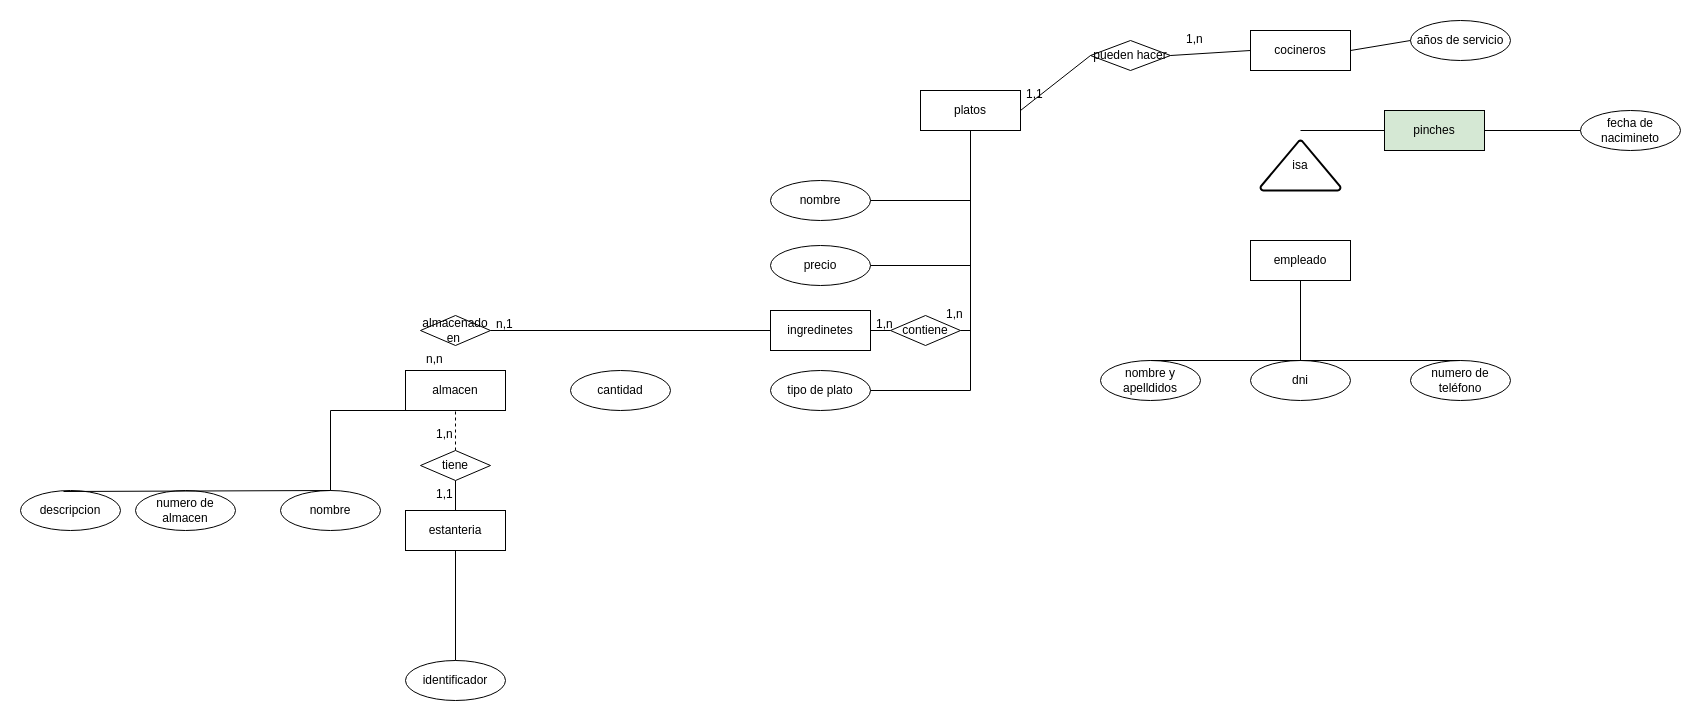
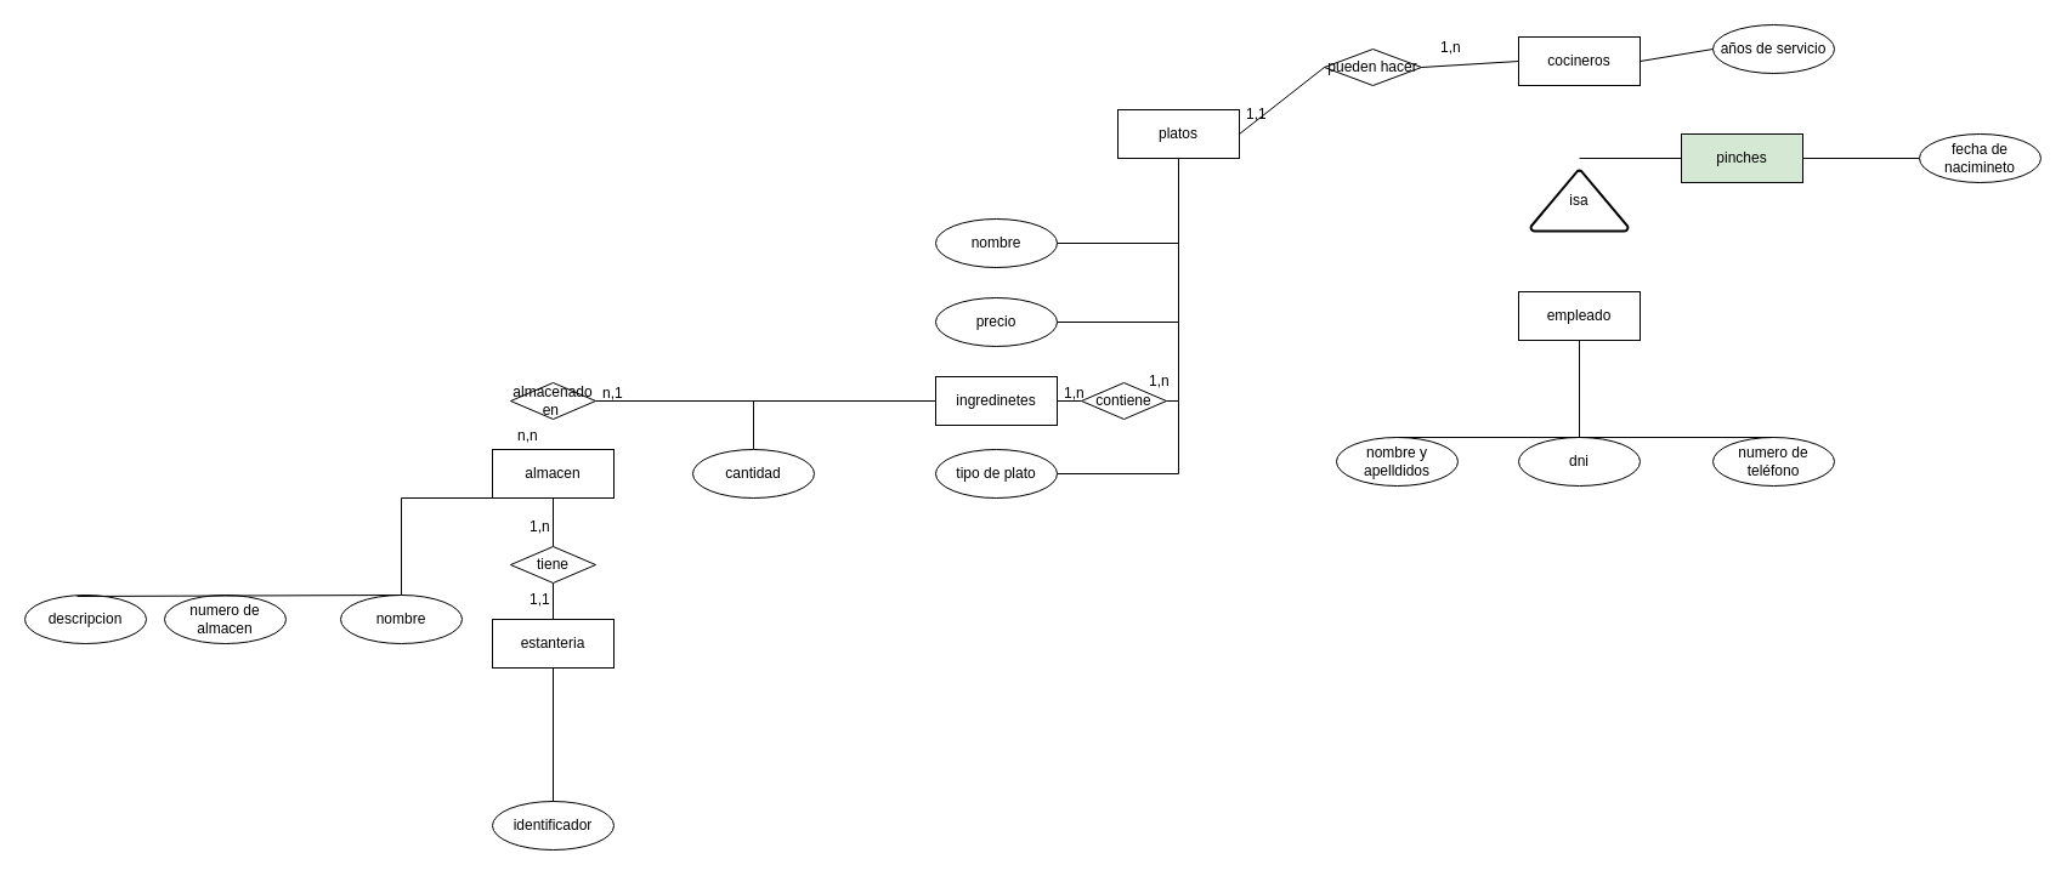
  <mxCell id="0" />
  <mxCell id="1" parent="0" />
  <mxCell id="2" value="empleado" style="whiteSpace=wrap;html=1;align=center;" parent="1" vertex="1"><mxGeometry x="1250" y="240" width="100" height="40" as="geometry" /></mxCell>
  <mxCell id="3" value="nombre y apelldidos" style="ellipse;whiteSpace=wrap;html=1;align=center;" parent="1" vertex="1"><mxGeometry x="1100" y="360" width="100" height="40" as="geometry" /></mxCell>
  <mxCell id="4" value="dni" style="ellipse;whiteSpace=wrap;html=1;align=center;" parent="1" vertex="1"><mxGeometry x="1250" y="360" width="100" height="40" as="geometry" /></mxCell>
  <mxCell id="5" value="numero de teléfono" style="ellipse;whiteSpace=wrap;html=1;align=center;" parent="1" vertex="1"><mxGeometry x="1410" y="360" width="100" height="40" as="geometry" /></mxCell>
  <mxCell id="6" value="" style="endArrow=none;html=1;rounded=0;exitX=0.5;exitY=0;exitDx=0;exitDy=0;entryX=0.5;entryY=1;entryDx=0;entryDy=0;" parent="1" source="3" target="2" edge="1"><mxGeometry relative="1" as="geometry"><mxPoint x="1260" y="450" as="sourcePoint" /><mxPoint x="1420" y="450" as="targetPoint" /><Array as="points"><mxPoint x="1300" y="360" /></Array></mxGeometry></mxCell>
  <mxCell id="7" value="" style="endArrow=none;html=1;rounded=0;exitX=0.5;exitY=0;exitDx=0;exitDy=0;entryX=0.5;entryY=1;entryDx=0;entryDy=0;" parent="1" source="4" target="2" edge="1"><mxGeometry relative="1" as="geometry"><mxPoint x="1160" y="370" as="sourcePoint" /><mxPoint x="1310" y="290" as="targetPoint" /></mxGeometry></mxCell>
  <mxCell id="8" value="" style="endArrow=none;html=1;rounded=0;entryX=0.5;entryY=1;entryDx=0;entryDy=0;exitX=0.5;exitY=0;exitDx=0;exitDy=0;" parent="1" source="5" target="2" edge="1"><mxGeometry relative="1" as="geometry"><mxPoint x="1310" y="370" as="sourcePoint" /><mxPoint x="1310" y="290" as="targetPoint" /><Array as="points"><mxPoint x="1300" y="360" /></Array></mxGeometry></mxCell>
  <mxCell id="9" value="cocineros" style="whiteSpace=wrap;html=1;align=center;" parent="1" vertex="1"><mxGeometry x="1250" y="30" width="100" height="40" as="geometry" /></mxCell>
  <mxCell id="10" value="isa" style="strokeWidth=2;html=1;shape=mxgraph.flowchart.extract_or_measurement;whiteSpace=wrap;" parent="1" vertex="1"><mxGeometry x="1260" y="140" width="80" height="50" as="geometry" /></mxCell>
  <mxCell id="11" value="años de servicio" style="ellipse;whiteSpace=wrap;html=1;align=center;" parent="1" vertex="1"><mxGeometry x="1410" width="100" height="40" as="geometry" y="20" /></mxCell>
  <mxCell id="12" value="" style="endArrow=none;html=1;rounded=0;exitX=1;exitY=0.5;exitDx=0;exitDy=0;entryX=0;entryY=0.5;entryDx=0;entryDy=0;" parent="1" source="9" target="11" edge="1"><mxGeometry relative="1" as="geometry"><mxPoint x="1260" y="250" as="sourcePoint" /><mxPoint x="1420" y="250" as="targetPoint" /></mxGeometry></mxCell>
  <mxCell id="13" value="pinches" style="whiteSpace=wrap;html=1;align=center;fillColor=#d5e8d4;" parent="1" vertex="1"><mxGeometry x="1384" y="110" width="100" height="40" as="geometry" /></mxCell>
  <mxCell id="14" value="fecha de nacimineto" style="ellipse;whiteSpace=wrap;html=1;align=center;" parent="1" vertex="1"><mxGeometry x="1580" y="110" width="100" height="40" as="geometry" /></mxCell>
  <mxCell id="15" value="" style="endArrow=none;html=1;rounded=0;exitX=1;exitY=0.5;exitDx=0;exitDy=0;entryX=0;entryY=0.5;entryDx=0;entryDy=0;" parent="1" source="13" target="14" edge="1"><mxGeometry relative="1" as="geometry"><mxPoint x="1500" y="230" as="sourcePoint" /><mxPoint x="1660" y="230" as="targetPoint" /></mxGeometry></mxCell>
  <mxCell id="16" value="platos" style="whiteSpace=wrap;html=1;align=center;" parent="1" vertex="1"><mxGeometry x="920" y="90" width="100" height="40" as="geometry" /></mxCell>
  <mxCell id="17" value="nombre" style="ellipse;whiteSpace=wrap;html=1;align=center;" parent="1" vertex="1"><mxGeometry x="770" y="180" width="100" height="40" as="geometry" /></mxCell>
  <mxCell id="18" value="precio" style="ellipse;whiteSpace=wrap;html=1;align=center;" parent="1" vertex="1"><mxGeometry x="770" y="245" width="100" height="40" as="geometry" /></mxCell>
  <mxCell id="19" value="tipo de plato" style="ellipse;whiteSpace=wrap;html=1;align=center;" parent="1" vertex="1"><mxGeometry x="770" y="370" width="100" height="40" as="geometry" /></mxCell>
  <mxCell id="20" value="ingredinetes" style="whiteSpace=wrap;html=1;align=center;" parent="1" vertex="1"><mxGeometry x="770" y="310" width="100" height="40" as="geometry" /></mxCell>
  <mxCell id="21" value="contiene" style="shape=rhombus;perimeter=rhombusPerimeter;whiteSpace=wrap;html=1;align=center;" parent="1" vertex="1"><mxGeometry x="890" y="315" width="70" height="30" as="geometry" /></mxCell>
  <mxCell id="22" value="" style="endArrow=none;html=1;rounded=0;exitX=1;exitY=0.5;exitDx=0;exitDy=0;entryX=0.5;entryY=1;entryDx=0;entryDy=0;" parent="1" source="17" target="16" edge="1"><mxGeometry relative="1" as="geometry"><mxPoint x="1010" y="230" as="sourcePoint" /><mxPoint x="1170" y="230" as="targetPoint" /><Array as="points"><mxPoint y="200" x="970" /></Array></mxGeometry></mxCell>
  <mxCell id="23" value="" style="endArrow=none;html=1;rounded=0;exitX=1;exitY=0.5;exitDx=0;exitDy=0;" parent="1" source="18" edge="1"><mxGeometry relative="1" as="geometry"><mxPoint x="880" y="210" as="sourcePoint" /><mxPoint y="130" as="targetPoint" x="970" /><Array as="points"><mxPoint y="265" x="970" /></Array></mxGeometry></mxCell>
  <mxCell id="24" value="" style="endArrow=none;html=1;rounded=0;exitX=1;exitY=0.5;exitDx=0;exitDy=0;entryX=0.5;entryY=1;entryDx=0;entryDy=0;" parent="1" source="21" target="16" edge="1"><mxGeometry relative="1" as="geometry"><mxPoint x="880" y="275" as="sourcePoint" /><mxPoint x="978" y="147" as="targetPoint" /><Array as="points"><mxPoint y="330" x="970" /></Array></mxGeometry></mxCell>
  <mxCell id="25" value="" style="endArrow=none;html=1;rounded=0;exitX=1;exitY=0.5;exitDx=0;exitDy=0;entryX=0;entryY=0.5;entryDx=0;entryDy=0;" parent="1" source="20" target="21" edge="1"><mxGeometry relative="1" as="geometry"><mxPoint y="340" as="sourcePoint" x="970" /><mxPoint x="980" y="140" as="targetPoint" /></mxGeometry></mxCell>
  <mxCell id="26" value="" style="endArrow=none;html=1;rounded=0;exitX=1;exitY=0.5;exitDx=0;exitDy=0;" parent="1" source="19" edge="1"><mxGeometry relative="1" as="geometry"><mxPoint x="880" y="340" as="sourcePoint" /><mxPoint y="140" as="targetPoint" x="970" /><Array as="points"><mxPoint y="390" x="970" /></Array></mxGeometry></mxCell>
  <mxCell id="27" value="cantidad" style="ellipse;whiteSpace=wrap;html=1;align=center;" parent="1" vertex="1"><mxGeometry x="570" y="370" width="100" height="40" as="geometry" /></mxCell>
  <mxCell id="28" value="almacen" style="whiteSpace=wrap;html=1;align=center;" parent="1" vertex="1"><mxGeometry x="405" y="370" width="100" height="40" as="geometry" /></mxCell>
  <mxCell id="29" value="almacenado en&amp;nbsp;" style="shape=rhombus;perimeter=rhombusPerimeter;whiteSpace=wrap;html=1;align=center;" parent="1" vertex="1"><mxGeometry x="420" y="315" width="70" height="30" as="geometry" /></mxCell>
+ <mxCell id="30" value="" style="endArrow=none;html=1;rounded=0;entryX=0;entryY=0.5;entryDx=0;entryDy=0;exitX=0.5;exitY=0;exitDx=0;exitDy=0;" parent="1" source="27" target="20" edge="1"><mxGeometry relative="1" as="geometry"><mxPoint x="540" y="270" as="sourcePoint" /><mxPoint x="700" y="270" as="targetPoint" /><Array as="points"><mxPoint x="620" y="330" /></Array></mxGeometry></mxCell>
  <mxCell id="31" value="" style="endArrow=none;html=1;rounded=0;entryX=0;entryY=0.5;entryDx=0;entryDy=0;exitX=1;exitY=0.5;exitDx=0;exitDy=0;" parent="1" source="29" target="20" edge="1"><mxGeometry relative="1" as="geometry"><mxPoint x="540" y="270" as="sourcePoint" /><mxPoint x="700" y="270" as="targetPoint" /></mxGeometry></mxCell>
- <mxCell id="32" value="" style="endArrow=none;html=1;rounded=0;exitX=0.5;exitY=0;exitDx=0;exitDy=0;entryX=0.5;entryY=1;entryDx=0;entryDy=0;dashed=1;" parent="1" source="39" target="28" edge="1"><mxGeometry relative="1" as="geometry"><mxPoint x="455" y="510" as="sourcePoint" /><mxPoint x="700" y="270" as="targetPoint" /></mxGeometry></mxCell>
+ <mxCell id="32" value="" style="endArrow=none;html=1;rounded=0;exitX=0.5;exitY=0;exitDx=0;exitDy=0;entryX=0.5;entryY=1;entryDx=0;entryDy=0;" parent="1" source="39" target="28" edge="1"><mxGeometry relative="1" as="geometry"><mxPoint x="455" y="510" as="sourcePoint" /><mxPoint x="700" y="270" as="targetPoint" /></mxGeometry></mxCell>
  <mxCell id="33" value="nombre" style="ellipse;whiteSpace=wrap;html=1;align=center;" parent="1" vertex="1"><mxGeometry x="280" y="490" width="100" height="40" as="geometry" /></mxCell>
  <mxCell id="34" value="numero de almacen" style="ellipse;whiteSpace=wrap;html=1;align=center;" parent="1" vertex="1"><mxGeometry x="135" y="490" width="100" height="40" as="geometry" /></mxCell>
  <mxCell id="35" value="descripcion" style="ellipse;whiteSpace=wrap;html=1;align=center;" parent="1" vertex="1"><mxGeometry x="20" y="490" width="100" height="40" as="geometry" /></mxCell>
  <mxCell id="36" value="" style="endArrow=none;html=1;rounded=0;exitX=0.43;exitY=0.025;exitDx=0;exitDy=0;exitPerimeter=0;entryX=0.5;entryY=1;entryDx=0;entryDy=0;" parent="1" source="35" target="28" edge="1"><mxGeometry relative="1" as="geometry"><mxPoint x="210" y="270" as="sourcePoint" /><mxPoint x="370" y="270" as="targetPoint" /><Array as="points"><mxPoint x="330" y="490" /><mxPoint x="330" y="410" /></Array></mxGeometry></mxCell>
  <mxCell id="37" value="estanteria" style="whiteSpace=wrap;html=1;align=center;" parent="1" vertex="1"><mxGeometry x="405" y="510" width="100" height="40" as="geometry" /></mxCell>
  <mxCell id="38" value="" style="endArrow=none;html=1;rounded=0;exitX=0.5;exitY=0;exitDx=0;exitDy=0;entryX=0.5;entryY=1;entryDx=0;entryDy=0;" parent="1" target="39" edge="1"><mxGeometry relative="1" as="geometry"><mxPoint x="455" y="510" as="sourcePoint" /><mxPoint x="455" y="410" as="targetPoint" /></mxGeometry></mxCell>
  <mxCell id="39" value="tiene" style="shape=rhombus;perimeter=rhombusPerimeter;whiteSpace=wrap;html=1;align=center;" parent="1" vertex="1"><mxGeometry x="420" y="450" width="70" height="30" as="geometry" /></mxCell>
  <mxCell id="40" value="identificador" style="ellipse;whiteSpace=wrap;html=1;align=center;" parent="1" vertex="1"><mxGeometry x="405" y="660" width="100" height="40" as="geometry" /></mxCell>
  <mxCell id="41" value="" style="endArrow=none;html=1;rounded=0;entryX=0.5;entryY=0;entryDx=0;entryDy=0;exitX=0.5;exitY=1;exitDx=0;exitDy=0;" parent="1" source="37" target="40" edge="1"><mxGeometry relative="1" as="geometry"><mxPoint x="210" y="520" as="sourcePoint" /><mxPoint x="370" y="520" as="targetPoint" /></mxGeometry></mxCell>
  <mxCell id="42" value="" style="endArrow=none;html=1;rounded=0;entryX=0;entryY=0.5;entryDx=0;entryDy=0;exitX=1;exitY=0.5;exitDx=0;exitDy=0;" parent="1" source="16" target="43" edge="1"><mxGeometry relative="1" as="geometry"><mxPoint x="1020" y="110" as="sourcePoint" /><mxPoint x="1250" y="90" as="targetPoint" /><Array as="points" /></mxGeometry></mxCell>
  <mxCell id="43" value="pueden hacer" style="shape=rhombus;perimeter=rhombusPerimeter;whiteSpace=wrap;html=1;align=center;" parent="1" vertex="1"><mxGeometry x="1090" y="40" width="80" height="30" as="geometry" /></mxCell>
  <mxCell id="44" value="1,n" style="text;strokeColor=none;fillColor=none;spacingLeft=4;spacingRight=4;overflow=hidden;rotatable=0;points=[[0,0.5],[1,0.5]];portConstraint=eastwest;fontSize=12;whiteSpace=wrap;html=1;" parent="1" vertex="1"><mxGeometry x="1180" y="25" width="40" height="30" as="geometry" /></mxCell>
  <mxCell id="45" value="1,1" style="text;strokeColor=none;fillColor=none;spacingLeft=4;spacingRight=4;overflow=hidden;rotatable=0;points=[[0,0.5],[1,0.5]];portConstraint=eastwest;fontSize=12;whiteSpace=wrap;html=1;" parent="1" vertex="1"><mxGeometry x="1020" y="80" width="40" height="30" as="geometry" /></mxCell>
  <mxCell id="46" value="1,n" style="text;strokeColor=none;fillColor=none;spacingLeft=4;spacingRight=4;overflow=hidden;rotatable=0;points=[[0,0.5],[1,0.5]];portConstraint=eastwest;fontSize=12;whiteSpace=wrap;html=1;" parent="1" vertex="1"><mxGeometry x="940" y="300" width="40" height="30" as="geometry" /></mxCell>
  <mxCell id="47" value="1,n" style="text;strokeColor=none;fillColor=none;spacingLeft=4;spacingRight=4;overflow=hidden;rotatable=0;points=[[0,0.5],[1,0.5]];portConstraint=eastwest;fontSize=12;whiteSpace=wrap;html=1;" parent="1" vertex="1"><mxGeometry x="870" y="310" width="40" height="30" as="geometry" /></mxCell>
  <mxCell id="48" value="n,1" style="text;strokeColor=none;fillColor=none;spacingLeft=4;spacingRight=4;overflow=hidden;rotatable=0;points=[[0,0.5],[1,0.5]];portConstraint=eastwest;fontSize=12;whiteSpace=wrap;html=1;" parent="1" vertex="1"><mxGeometry x="490" y="310" width="40" height="30" as="geometry" /></mxCell>
  <mxCell id="49" value="n,n" style="text;strokeColor=none;fillColor=none;spacingLeft=4;spacingRight=4;overflow=hidden;rotatable=0;points=[[0,0.5],[1,0.5]];portConstraint=eastwest;fontSize=12;whiteSpace=wrap;html=1;" parent="1" vertex="1"><mxGeometry x="420" y="345" width="40" height="30" as="geometry" /></mxCell>
  <mxCell id="50" value="1,n" style="text;strokeColor=none;fillColor=none;spacingLeft=4;spacingRight=4;overflow=hidden;rotatable=0;points=[[0,0.5],[1,0.5]];portConstraint=eastwest;fontSize=12;whiteSpace=wrap;html=1;" parent="1" vertex="1"><mxGeometry x="430" y="420" width="40" height="30" as="geometry" /></mxCell>
  <mxCell id="51" value="1,1" style="text;strokeColor=none;fillColor=none;spacingLeft=4;spacingRight=4;overflow=hidden;rotatable=0;points=[[0,0.5],[1,0.5]];portConstraint=eastwest;fontSize=12;whiteSpace=wrap;html=1;" parent="1" vertex="1"><mxGeometry x="430" y="480" width="40" height="30" as="geometry" /></mxCell>
  <mxCell id="52" value="" style="endArrow=none;html=1;rounded=0;entryX=0;entryY=0.5;entryDx=0;entryDy=0;exitX=1;exitY=0.5;exitDx=0;exitDy=0;" parent="1" source="43" target="9" edge="1"><mxGeometry relative="1" as="geometry"><mxPoint x="1210" y="230" as="sourcePoint" /><mxPoint x="1370" y="230" as="targetPoint" /></mxGeometry></mxCell>
  <mxCell id="53" value="" style="endArrow=none;html=1;rounded=0;entryX=0;entryY=0.5;entryDx=0;entryDy=0;" parent="1" target="13" edge="1"><mxGeometry relative="1" as="geometry"><mxPoint x="1300" y="130" as="sourcePoint" /><mxPoint x="1380" y="130" as="targetPoint" /></mxGeometry></mxCell>
